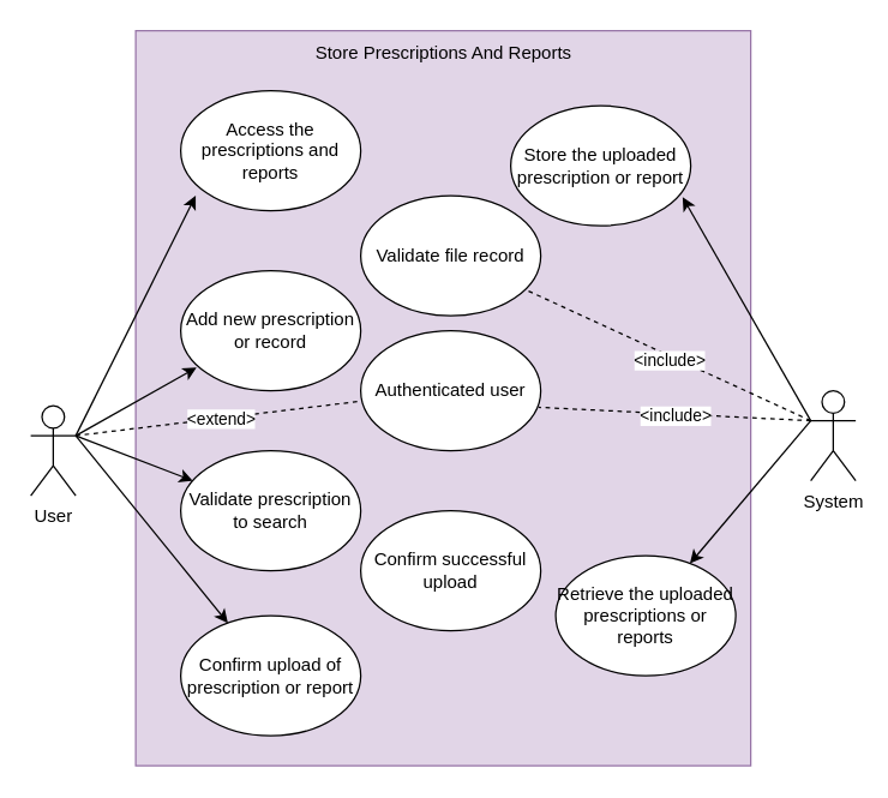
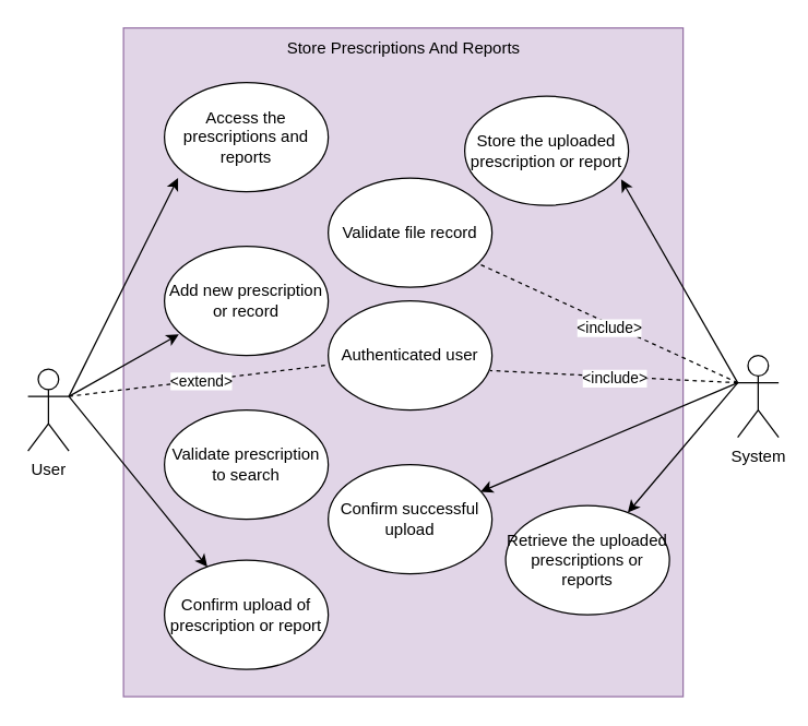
  <mxCell id="0" />
  <mxCell id="1" parent="0" />
  <mxCell id="2" value="" style="rounded=0;whiteSpace=wrap;html=1;fillColor=#e1d5e7;strokeColor=#9673a6;" vertex="1" parent="1"><mxGeometry x="90" width="410" height="490" as="geometry" y="20" /></mxCell>
- <mxCell id="3" style="edgeStyle=none;rounded=0;orthogonalLoop=1;jettySize=auto;html=1;exitX=1;exitY=0.333;exitDx=0;exitDy=0;exitPerimeter=0;" edge="1" parent="1" source="7" target="13"><mxGeometry relative="1" as="geometry" /></mxCell>
  <mxCell id="4" style="edgeStyle=none;rounded=0;orthogonalLoop=1;jettySize=auto;html=1;exitX=1;exitY=0.333;exitDx=0;exitDy=0;exitPerimeter=0;" edge="1" parent="1" source="7" target="14"><mxGeometry relative="1" as="geometry" /></mxCell>
  <mxCell id="5" style="edgeStyle=none;rounded=0;orthogonalLoop=1;jettySize=auto;html=1;exitX=1;exitY=0.333;exitDx=0;exitDy=0;exitPerimeter=0;dashed=1;endArrow=none;endFill=0;" edge="1" parent="1" source="7" target="22"><mxGeometry relative="1" as="geometry" /></mxCell>
  <mxCell id="6" value="&amp;lt;extend&amp;gt;" style="edgeLabel;html=1;align=center;verticalAlign=middle;resizable=0;points=[];" vertex="1" connectable="0" parent="5"><mxGeometry x="0.014" relative="1" as="geometry"><mxPoint as="offset" /></mxGeometry></mxCell>
  <mxCell id="7" value="User" style="shape=umlActor;verticalLabelPosition=bottom;verticalAlign=top;html=1;outlineConnect=0;" vertex="1" parent="1"><mxGeometry x="20" y="270" width="30" height="60" as="geometry" /></mxCell>
  <mxCell id="8" style="edgeStyle=none;rounded=0;orthogonalLoop=1;jettySize=auto;html=1;exitX=0;exitY=0.333;exitDx=0;exitDy=0;exitPerimeter=0;dashed=1;endArrow=none;endFill=0;" edge="1" parent="1" source="10" target="16"><mxGeometry relative="1" as="geometry" /></mxCell>
  <mxCell id="9" value="&amp;lt;include&amp;gt;" style="edgeLabel;html=1;align=center;verticalAlign=middle;resizable=0;points=[];" vertex="1" connectable="0" parent="8"><mxGeometry x="-0.014" y="3" relative="1" as="geometry"><mxPoint as="offset" /></mxGeometry></mxCell>
  <mxCell id="10" value="System" style="shape=umlActor;verticalLabelPosition=bottom;verticalAlign=top;html=1;outlineConnect=0;" vertex="1" parent="1"><mxGeometry x="540" y="260" width="30" height="60" as="geometry" /></mxCell>
  <mxCell id="11" value="Access the prescriptions and reports" style="ellipse;whiteSpace=wrap;html=1;" vertex="1" parent="1"><mxGeometry x="120" y="60" width="120" height="80" as="geometry" /></mxCell>
  <mxCell id="12" value="Add new prescription or record" style="ellipse;whiteSpace=wrap;html=1;" vertex="1" parent="1"><mxGeometry x="120" y="180" width="120" height="80" as="geometry" /></mxCell>
  <mxCell id="13" value="Validate prescription to search" style="ellipse;whiteSpace=wrap;html=1;" vertex="1" parent="1"><mxGeometry x="120" y="300" width="120" height="80" as="geometry" /></mxCell>
  <mxCell id="14" value="Confirm upload of prescription or report" style="ellipse;whiteSpace=wrap;html=1;" vertex="1" parent="1"><mxGeometry x="120" y="410" width="120" height="80" as="geometry" /></mxCell>
  <mxCell id="15" value="Retrieve the uploaded prescriptions or reports" style="ellipse;whiteSpace=wrap;html=1;" vertex="1" parent="1"><mxGeometry x="370" y="370" width="120" height="80" as="geometry" /></mxCell>
  <mxCell id="16" value="Validate file record" style="ellipse;whiteSpace=wrap;html=1;" vertex="1" parent="1"><mxGeometry x="240" y="130" width="120" height="80" as="geometry" /></mxCell>
  <mxCell id="17" value="Store the uploaded prescription or report" style="ellipse;whiteSpace=wrap;html=1;" vertex="1" parent="1"><mxGeometry x="340" y="70" width="120" height="80" as="geometry" /></mxCell>
  <mxCell id="18" style="rounded=0;orthogonalLoop=1;jettySize=auto;html=1;exitX=1;exitY=0.333;exitDx=0;exitDy=0;exitPerimeter=0;entryX=0.083;entryY=0.875;entryDx=0;entryDy=0;entryPerimeter=0;" edge="1" parent="1" source="7" target="11"><mxGeometry relative="1" as="geometry" /></mxCell>
  <mxCell id="19" style="rounded=0;orthogonalLoop=1;jettySize=auto;html=1;exitX=1;exitY=0.333;exitDx=0;exitDy=0;exitPerimeter=0;entryX=0.088;entryY=0.807;entryDx=0;entryDy=0;entryPerimeter=0;" edge="1" parent="1" source="7" target="12"><mxGeometry relative="1" as="geometry" /></mxCell>
  <mxCell id="20" style="edgeStyle=none;rounded=0;orthogonalLoop=1;jettySize=auto;html=1;exitX=0;exitY=0.333;exitDx=0;exitDy=0;exitPerimeter=0;entryX=0.955;entryY=0.762;entryDx=0;entryDy=0;entryPerimeter=0;" edge="1" parent="1" source="10" target="17"><mxGeometry relative="1" as="geometry" /></mxCell>
  <mxCell id="21" style="edgeStyle=none;rounded=0;orthogonalLoop=1;jettySize=auto;html=1;exitX=0;exitY=0.333;exitDx=0;exitDy=0;exitPerimeter=0;" edge="1" parent="1" source="10" target="15"><mxGeometry relative="1" as="geometry" /></mxCell>
  <mxCell id="22" value="Authenticated user" style="ellipse;whiteSpace=wrap;html=1;" vertex="1" parent="1"><mxGeometry x="240" y="220" width="120" height="80" as="geometry" /></mxCell>
  <mxCell id="23" value="Confirm successful upload" style="ellipse;whiteSpace=wrap;html=1;" vertex="1" parent="1"><mxGeometry x="240" y="340" width="120" height="80" as="geometry" /></mxCell>
  <mxCell id="24" style="edgeStyle=none;rounded=0;orthogonalLoop=1;jettySize=auto;html=1;exitX=0;exitY=0.333;exitDx=0;exitDy=0;exitPerimeter=0;entryX=0.988;entryY=0.638;entryDx=0;entryDy=0;entryPerimeter=0;dashed=1;endArrow=none;endFill=0;" edge="1" parent="1" source="10" target="22"><mxGeometry relative="1" as="geometry" /></mxCell>
  <mxCell id="25" value="&amp;lt;include&amp;gt;" style="edgeLabel;html=1;align=center;verticalAlign=middle;resizable=0;points=[];" vertex="1" connectable="0" parent="24"><mxGeometry x="0.005" y="1" relative="1" as="geometry"><mxPoint as="offset" /></mxGeometry></mxCell>
+ <mxCell id="26" style="edgeStyle=none;rounded=0;orthogonalLoop=1;jettySize=auto;html=1;exitX=0;exitY=0.333;exitDx=0;exitDy=0;exitPerimeter=0;entryX=0.93;entryY=0.248;entryDx=0;entryDy=0;entryPerimeter=0;" edge="1" parent="1" source="10" target="23"><mxGeometry relative="1" as="geometry" /></mxCell>
  <mxCell id="27" value="Store Prescriptions And Reports" style="text;html=1;align=center;verticalAlign=middle;whiteSpace=wrap;rounded=0;" vertex="1" parent="1"><mxGeometry x="197.5" width="195" height="30" as="geometry" y="20" /></mxCell>
